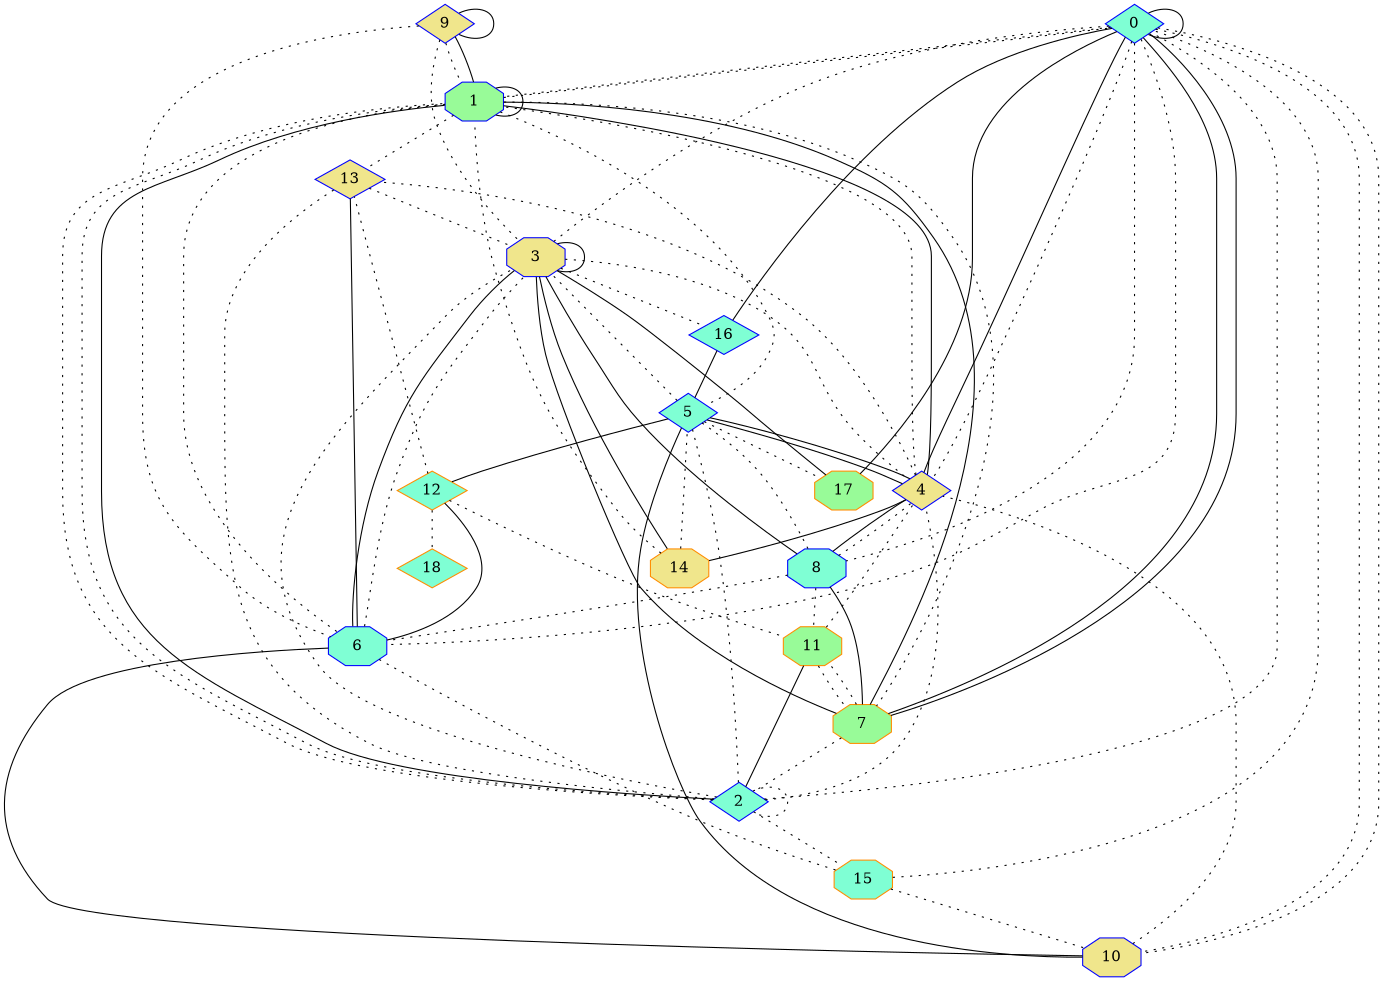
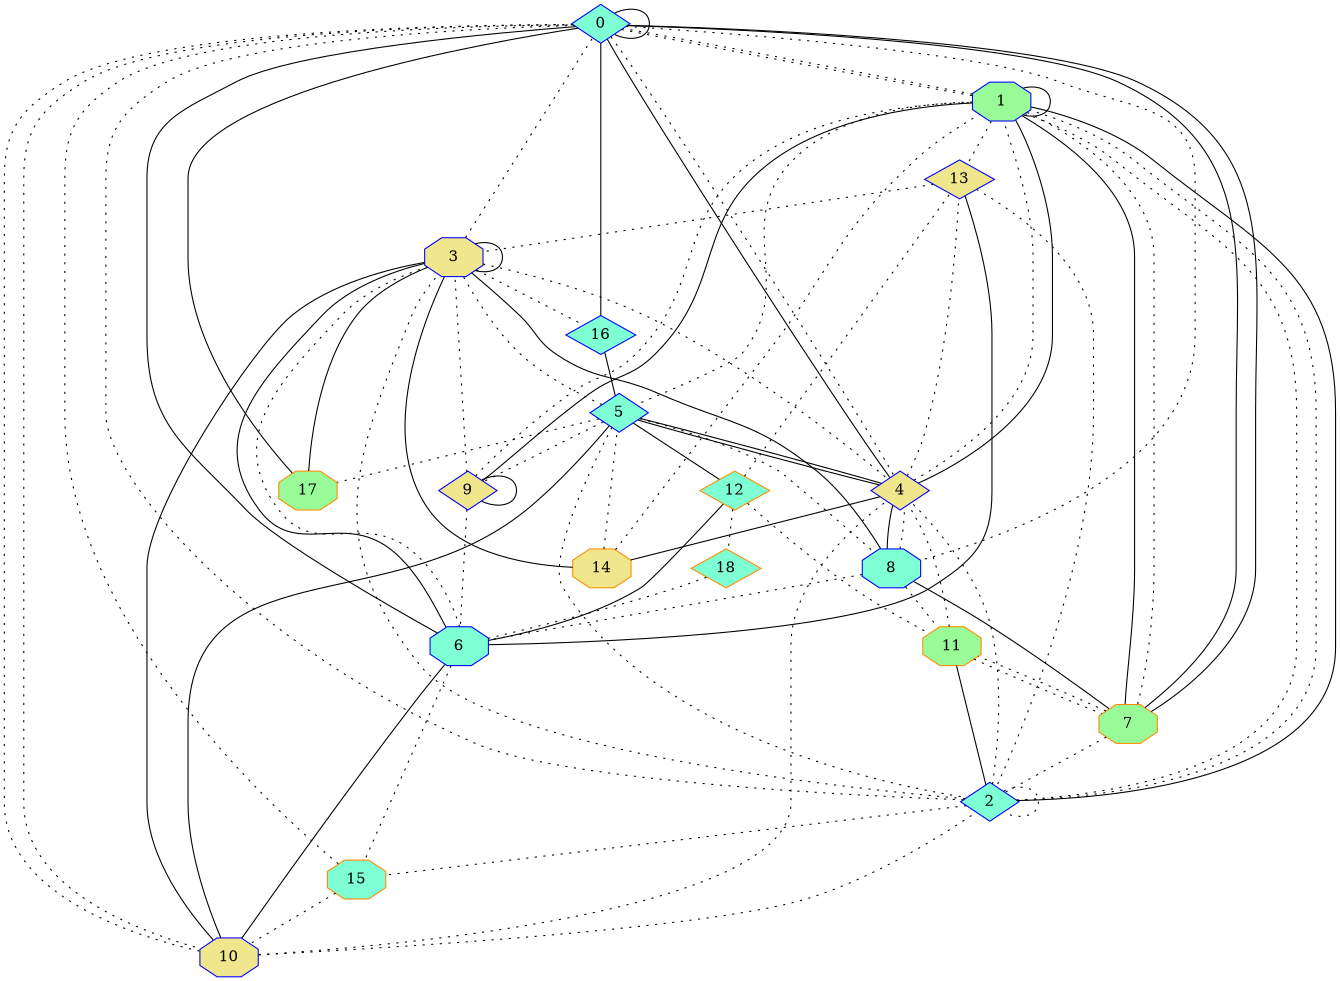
  graph {
    node [color=blue fillcolor=aquamarine shape=octagon style=filled]
    edge [style=dotted]
    0 [shape=diamond]
    1 [fillcolor=palegreen]
    4 [fillcolor=khaki shape=diamond]
    6
    8
    10 [fillcolor=khaki]
    16 [shape=diamond]
    5 [shape=diamond]
    7 [color=darkorange fillcolor=palegreen]
    13 [fillcolor=khaki shape=diamond]
    14 [color=darkorange fillcolor=khaki]
    3 [fillcolor=khaki]
    15 [color=darkorange]
    11 [color=darkorange fillcolor=palegreen]
    2 [shape=diamond]
    9 [fillcolor=khaki shape=diamond]
    12 [color=darkorange shape=diamond]
    17 [color=darkorange fillcolor=palegreen]
    18 [color=darkorange shape=diamond]
    0 -- 0 [style=solid]
    0 -- 1
    0 -- 4 [style=solid]
    0 -- 4
-   0 -- 6
+   0 -- 6 [style=solid]
    0 -- 8
    0 -- 10
    0 -- 10
    0 -- 16 [style=solid]
    1 -- 0
    1 -- 1 [style=solid]
-   1 -- 6
+   18 -- 6
    1 -- 5
    1 -- 7 [style=solid]
    1 -- 7
    1 -- 13
    4 -- 1
    4 -- 1 [style=solid]
    4 -- 8 [style=solid]
    4 -- 5 [style=solid]
    4 -- 13
    4 -- 14 [style=solid]
    6 -- 10 [style=solid]
    6 -- 13 [style=solid]
    6 -- 3 [style=solid]
    6 -- 3
    6 -- 15
    8 -- 4
    8 -- 6
    8 -- 3 [style=solid]
    8 -- 11
    10 -- 4
    10 -- 5 [style=solid]
+   10 -- 2
    16 -- 5 [style=solid]
    5 -- 4 [style=solid]
    5 -- 8
    5 -- 3
    5 -- 2
+   5 -- 9
    5 -- 12 [style=solid]
    5 -- 17
    7 -- 0 [style=solid]
    7 -- 0 [style=solid]
    7 -- 8 [style=solid]
-   7 -- 3 [style=solid]
+   10 -- 3 [style=solid]
    7 -- 11
    7 -- 2
    13 -- 3
    13 -- 2
    14 -- 1
    14 -- 5
    14 -- 3 [style=solid]
    3 -- 0
    3 -- 4
    3 -- 16
    3 -- 3 [style=solid]
    15 -- 0
    15 -- 10
    11 -- 4
    11 -- 7
    2 -- 0
    2 -- 1
    2 -- 1
    2 -- 1 [style=solid]
    2 -- 4
    2 -- 3
    2 -- 15
    2 -- 11 [style=solid]
    2 -- 2
    9 -- 1
    9 -- 1 [style=solid]
    9 -- 6
    9 -- 3
    9 -- 9 [style=solid]
    12 -- 6 [style=solid]
    12 -- 13
    12 -- 11
    12 -- 18
    17 -- 0 [style=solid]
    17 -- 3 [style=solid]
  }
